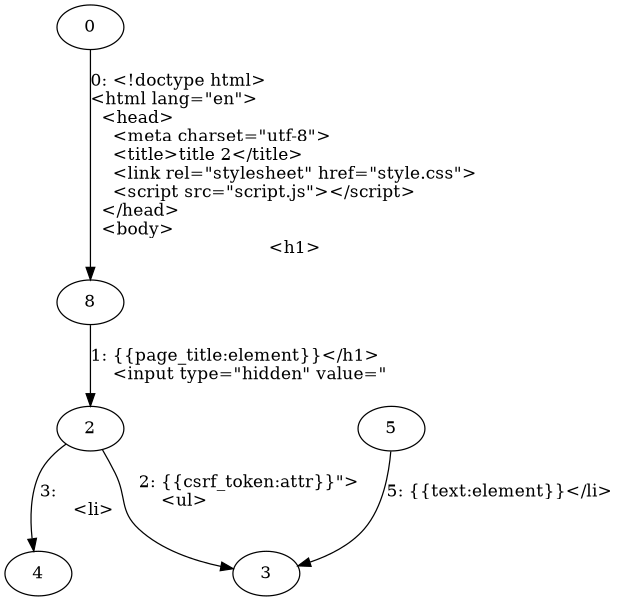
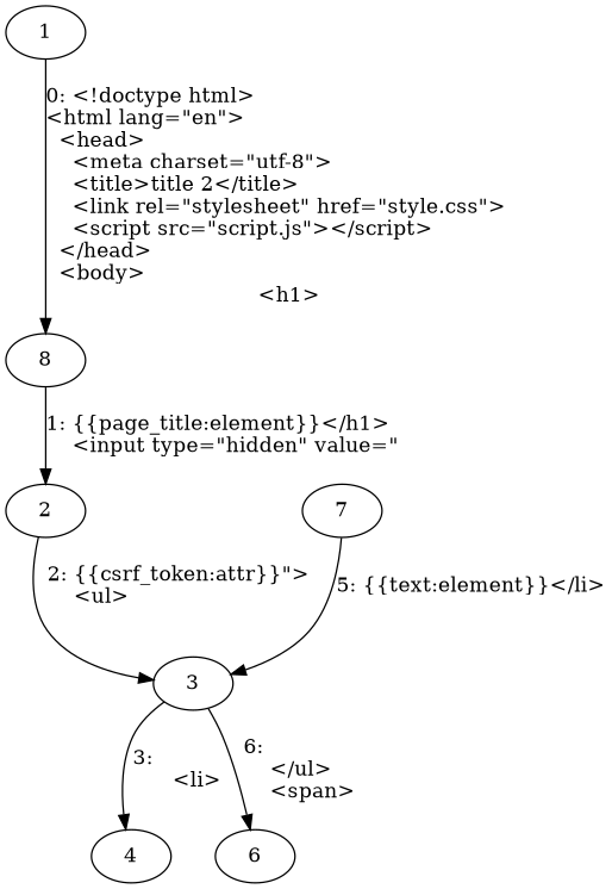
  digraph {
-   n1 [label=0]
+   n1 [label=1]
    n2 [label=8]
    n3 [label=2]
    n4 [label=3]
    n5 [label=4]
-   n7 [label=5]
+   n6 [label=6]
+   n7 [label=7]
    n1 -> n2 [label="0: <!doctype html>\l<html lang=\"en\">\l  <head>\l    <meta charset=\"utf-8\">\l    <title>title 2</title>\l    <link rel=\"stylesheet\" href=\"style.css\">\l    <script src=\"script.js\"></script>\l  </head>\l  <body>\l    <h1>"]
    n2 -> n3 [label="1: {{page_title:element}}</h1>\l    <input type=\"hidden\" value=\""]
    n3 -> n4 [label="2: {{csrf_token:attr}}\">\l    <ul>\l    "]
-   n3 -> n5 [label="3: \l      <li>"]
+   n4 -> n5 [label="3: \l      <li>"]
+   n4 -> n6 [label="6: \l    </ul>\l    <span>"]
    n7 -> n4 [label="5: {{text:element}}</li>\l    "]
  }
